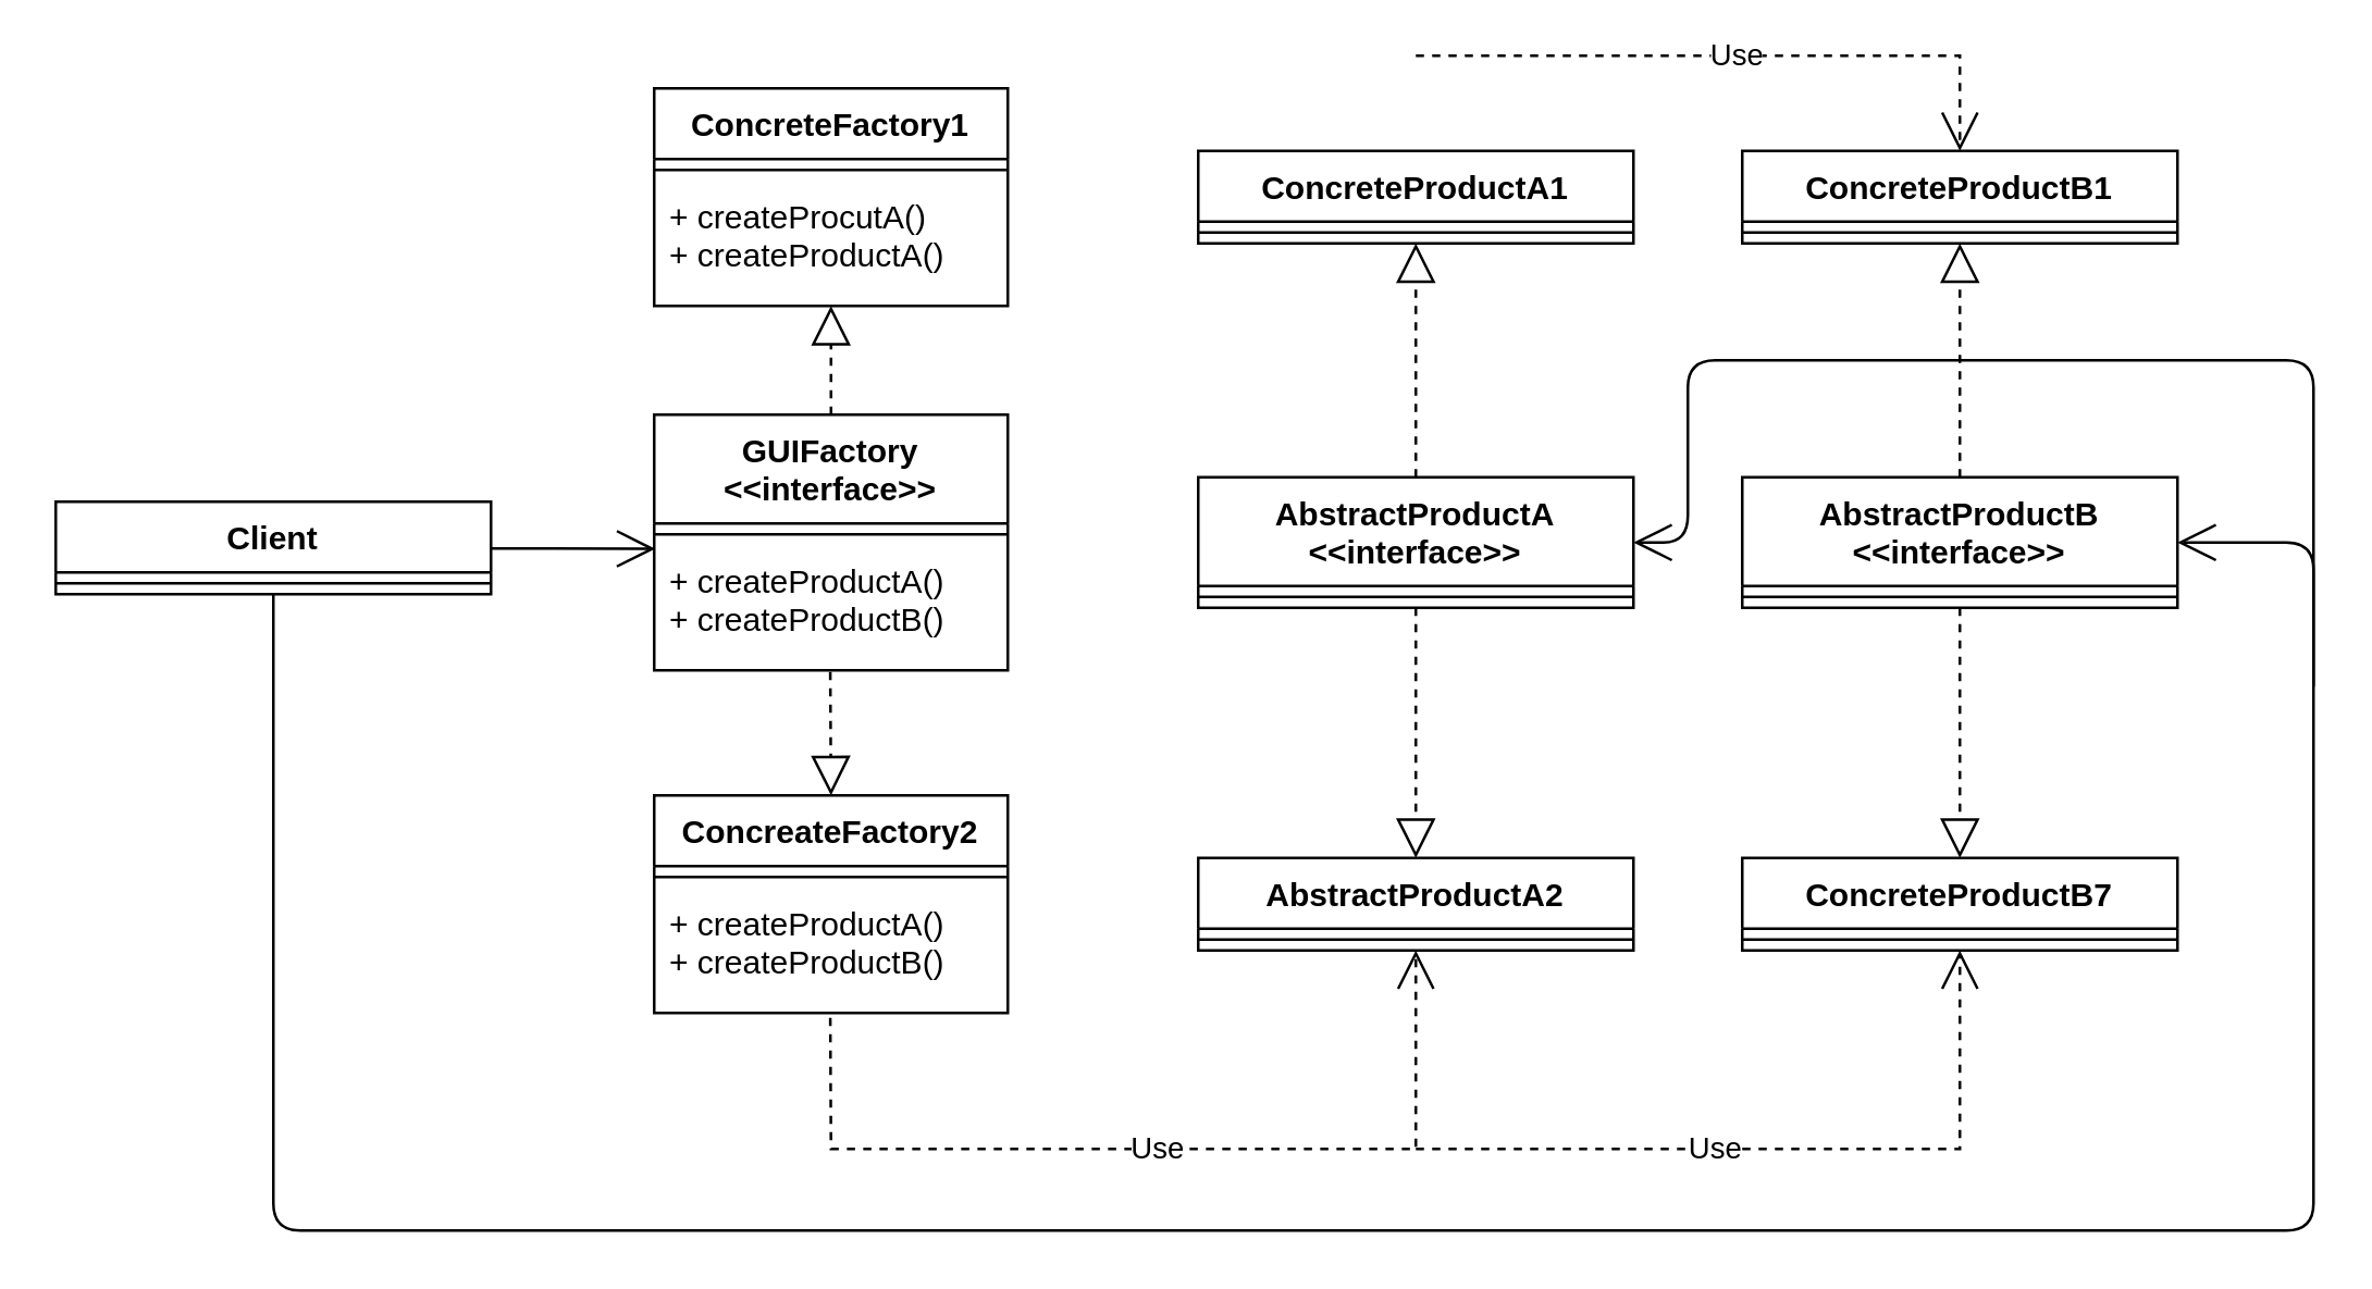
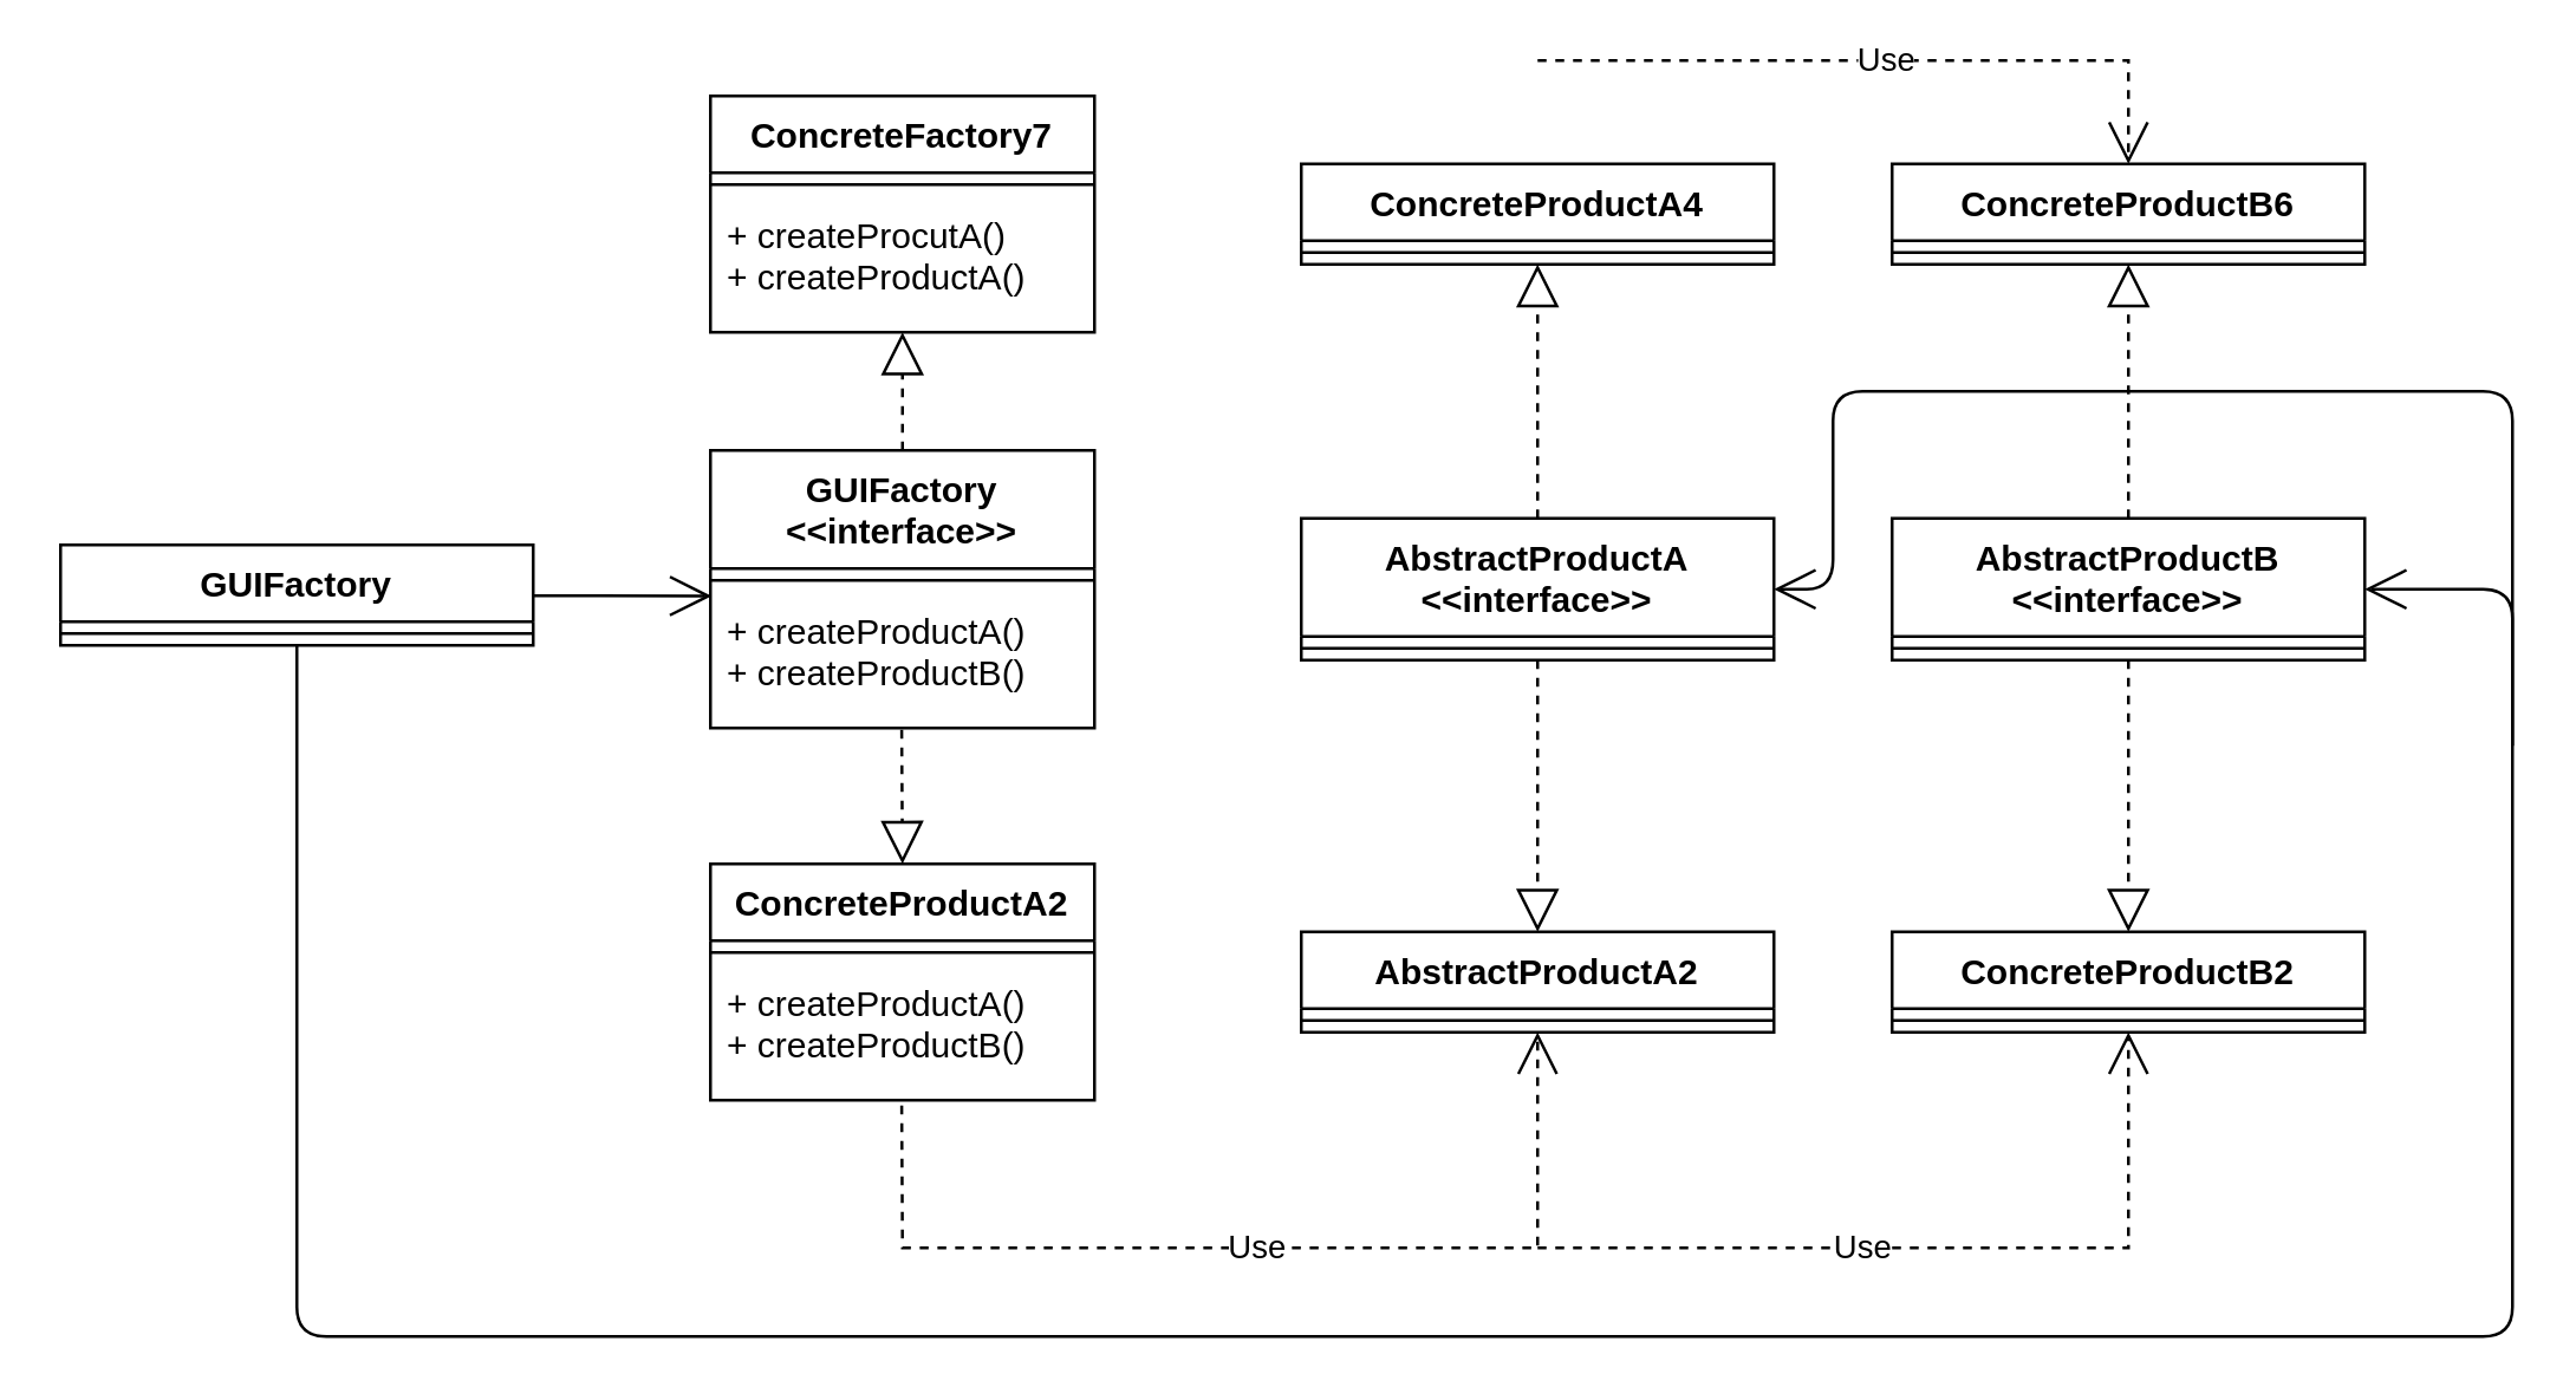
  <mxCell id="0" />
  <mxCell id="1" parent="0" />
  <mxCell id="2" value="GUIFactory&#10;&lt;&lt;interface&gt;&gt;&#10;" style="swimlane;fontStyle=1;align=center;verticalAlign=top;childLayout=stackLayout;horizontal=1;startSize=40;horizontalStack=0;resizeParent=1;resizeParentMax=0;resizeLast=0;collapsible=1;marginBottom=0;" vertex="1" parent="1"><mxGeometry x="240" y="152" width="130" height="94" as="geometry" /></mxCell>
  <mxCell id="3" value="" style="line;strokeWidth=1;fillColor=none;align=left;verticalAlign=middle;spacingTop=-1;spacingLeft=3;spacingRight=3;rotatable=0;labelPosition=right;points=[];portConstraint=eastwest;" vertex="1" parent="2"><mxGeometry y="40" width="130" height="8" as="geometry" /></mxCell>
  <mxCell id="4" value="+ createProductA()&#10;+ createProductB()&#10;" style="text;strokeColor=none;fillColor=none;align=left;verticalAlign=top;spacingLeft=4;spacingRight=4;overflow=hidden;rotatable=0;points=[[0,0.5],[1,0.5]];portConstraint=eastwest;" vertex="1" parent="2"><mxGeometry y="48" width="130" height="46" as="geometry" /></mxCell>
- <mxCell id="5" value="ConcreteFactory1" style="swimlane;fontStyle=1;align=center;verticalAlign=top;childLayout=stackLayout;horizontal=1;startSize=26;horizontalStack=0;resizeParent=1;resizeParentMax=0;resizeLast=0;collapsible=1;marginBottom=0;" vertex="1" parent="1"><mxGeometry x="240" y="32" width="130" height="80" as="geometry" /></mxCell>
+ <mxCell id="5" value="ConcreteFactory7" style="swimlane;fontStyle=1;align=center;verticalAlign=top;childLayout=stackLayout;horizontal=1;startSize=26;horizontalStack=0;resizeParent=1;resizeParentMax=0;resizeLast=0;collapsible=1;marginBottom=0;" vertex="1" parent="1"><mxGeometry x="240" y="32" width="130" height="80" as="geometry" /></mxCell>
  <mxCell id="6" value="" style="line;strokeWidth=1;fillColor=none;align=left;verticalAlign=middle;spacingTop=-1;spacingLeft=3;spacingRight=3;rotatable=0;labelPosition=right;points=[];portConstraint=eastwest;" vertex="1" parent="5"><mxGeometry y="26" width="130" height="8" as="geometry" /></mxCell>
  <mxCell id="7" value="+ createProcutA()&#10;+ createProductA()&#10;" style="text;strokeColor=none;fillColor=none;align=left;verticalAlign=top;spacingLeft=4;spacingRight=4;overflow=hidden;rotatable=0;points=[[0,0.5],[1,0.5]];portConstraint=eastwest;" vertex="1" parent="5"><mxGeometry y="34" width="130" height="46" as="geometry" /></mxCell>
- <mxCell id="8" value="ConcreateFactory2" style="swimlane;fontStyle=1;align=center;verticalAlign=top;childLayout=stackLayout;horizontal=1;startSize=26;horizontalStack=0;resizeParent=1;resizeParentMax=0;resizeLast=0;collapsible=1;marginBottom=0;" vertex="1" parent="1"><mxGeometry x="240" y="292" width="130" height="80" as="geometry" /></mxCell>
+ <mxCell id="8" value="ConcreteProductA2" style="swimlane;fontStyle=1;align=center;verticalAlign=top;childLayout=stackLayout;horizontal=1;startSize=26;horizontalStack=0;resizeParent=1;resizeParentMax=0;resizeLast=0;collapsible=1;marginBottom=0;" vertex="1" parent="1"><mxGeometry x="240" y="292" width="130" height="80" as="geometry" /></mxCell>
  <mxCell id="9" value="" style="line;strokeWidth=1;fillColor=none;align=left;verticalAlign=middle;spacingTop=-1;spacingLeft=3;spacingRight=3;rotatable=0;labelPosition=right;points=[];portConstraint=eastwest;" vertex="1" parent="8"><mxGeometry y="26" width="130" height="8" as="geometry" /></mxCell>
  <mxCell id="10" value="+ createProductA()&#10;+ createProductB()&#10;" style="text;strokeColor=none;fillColor=none;align=left;verticalAlign=top;spacingLeft=4;spacingRight=4;overflow=hidden;rotatable=0;points=[[0,0.5],[1,0.5]];portConstraint=eastwest;" vertex="1" parent="8"><mxGeometry y="34" width="130" height="46" as="geometry" /></mxCell>
  <mxCell id="11" value="" style="endArrow=block;dashed=1;endFill=0;endSize=12;html=1;exitX=0.5;exitY=0;exitDx=0;exitDy=0;entryX=0.5;entryY=1;entryDx=0;entryDy=0;" edge="1" parent="1" source="2" target="5"><mxGeometry width="160" relative="1" as="geometry"><mxPoint x="100" y="340" as="sourcePoint" /><mxPoint x="300" y="110" as="targetPoint" /></mxGeometry></mxCell>
  <mxCell id="12" value="" style="endArrow=block;dashed=1;endFill=0;endSize=12;html=1;exitX=0.498;exitY=1.014;exitDx=0;exitDy=0;exitPerimeter=0;entryX=0.5;entryY=0;entryDx=0;entryDy=0;" edge="1" parent="1" source="4" target="8"><mxGeometry width="160" relative="1" as="geometry"><mxPoint x="440" y="320" as="sourcePoint" /><mxPoint x="600" y="320" as="targetPoint" /></mxGeometry></mxCell>
  <mxCell id="13" value="AbstractProductA&#10;&lt;&lt;interface&gt;&gt;&#10;" style="swimlane;fontStyle=1;align=center;verticalAlign=top;childLayout=stackLayout;horizontal=1;startSize=40;horizontalStack=0;resizeParent=1;resizeParentMax=0;resizeLast=0;collapsible=1;marginBottom=0;" vertex="1" parent="1"><mxGeometry x="440" y="175" width="160" height="48" as="geometry" /></mxCell>
  <mxCell id="14" value="" style="line;strokeWidth=1;fillColor=none;align=left;verticalAlign=middle;spacingTop=-1;spacingLeft=3;spacingRight=3;rotatable=0;labelPosition=right;points=[];portConstraint=eastwest;" vertex="1" parent="13"><mxGeometry y="40" width="160" height="8" as="geometry" /></mxCell>
- <mxCell id="15" value="ConcreteProductA1" style="swimlane;fontStyle=1;align=center;verticalAlign=top;childLayout=stackLayout;horizontal=1;startSize=26;horizontalStack=0;resizeParent=1;resizeParentMax=0;resizeLast=0;collapsible=1;marginBottom=0;" vertex="1" parent="1"><mxGeometry x="440" y="55" width="160" height="34" as="geometry" /></mxCell>
+ <mxCell id="15" value="ConcreteProductA4" style="swimlane;fontStyle=1;align=center;verticalAlign=top;childLayout=stackLayout;horizontal=1;startSize=26;horizontalStack=0;resizeParent=1;resizeParentMax=0;resizeLast=0;collapsible=1;marginBottom=0;" vertex="1" parent="1"><mxGeometry x="440" y="55" width="160" height="34" as="geometry" /></mxCell>
  <mxCell id="16" value="" style="line;strokeWidth=1;fillColor=none;align=left;verticalAlign=middle;spacingTop=-1;spacingLeft=3;spacingRight=3;rotatable=0;labelPosition=right;points=[];portConstraint=eastwest;" vertex="1" parent="15"><mxGeometry y="26" width="160" height="8" as="geometry" /></mxCell>
  <mxCell id="17" value="AbstractProductA2" style="swimlane;fontStyle=1;align=center;verticalAlign=top;childLayout=stackLayout;horizontal=1;startSize=26;horizontalStack=0;resizeParent=1;resizeParentMax=0;resizeLast=0;collapsible=1;marginBottom=0;" vertex="1" parent="1"><mxGeometry x="440" y="315" width="160" height="34" as="geometry" /></mxCell>
  <mxCell id="18" value="" style="line;strokeWidth=1;fillColor=none;align=left;verticalAlign=middle;spacingTop=-1;spacingLeft=3;spacingRight=3;rotatable=0;labelPosition=right;points=[];portConstraint=eastwest;" vertex="1" parent="17"><mxGeometry y="26" width="160" height="8" as="geometry" /></mxCell>
  <mxCell id="19" value="" style="endArrow=block;dashed=1;endFill=0;endSize=12;html=1;exitX=0.5;exitY=0;exitDx=0;exitDy=0;" edge="1" parent="1" source="13" target="15"><mxGeometry width="160" relative="1" as="geometry"><mxPoint x="520" y="190" as="sourcePoint" /><mxPoint x="550" y="150" as="targetPoint" /></mxGeometry></mxCell>
  <mxCell id="20" value="" style="endArrow=block;dashed=1;endFill=0;endSize=12;html=1;entryX=0.5;entryY=0;entryDx=0;entryDy=0;exitX=0.5;exitY=1;exitDx=0;exitDy=0;" edge="1" parent="1" source="13" target="17"><mxGeometry width="160" relative="1" as="geometry"><mxPoint x="520" y="276" as="sourcePoint" /><mxPoint x="950" y="140" as="targetPoint" /></mxGeometry></mxCell>
  <mxCell id="21" value="AbstractProductB&#10;&lt;&lt;interface&gt;&gt;&#10;" style="swimlane;fontStyle=1;align=center;verticalAlign=top;childLayout=stackLayout;horizontal=1;startSize=40;horizontalStack=0;resizeParent=1;resizeParentMax=0;resizeLast=0;collapsible=1;marginBottom=0;" vertex="1" parent="1"><mxGeometry x="640" y="175" width="160" height="48" as="geometry" /></mxCell>
  <mxCell id="22" value="" style="line;strokeWidth=1;fillColor=none;align=left;verticalAlign=middle;spacingTop=-1;spacingLeft=3;spacingRight=3;rotatable=0;labelPosition=right;points=[];portConstraint=eastwest;" vertex="1" parent="21"><mxGeometry y="40" width="160" height="8" as="geometry" /></mxCell>
- <mxCell id="23" value="ConcreteProductB1" style="swimlane;fontStyle=1;align=center;verticalAlign=top;childLayout=stackLayout;horizontal=1;startSize=26;horizontalStack=0;resizeParent=1;resizeParentMax=0;resizeLast=0;collapsible=1;marginBottom=0;" vertex="1" parent="1"><mxGeometry x="640" y="55" width="160" height="34" as="geometry" /></mxCell>
+ <mxCell id="23" value="ConcreteProductB6" style="swimlane;fontStyle=1;align=center;verticalAlign=top;childLayout=stackLayout;horizontal=1;startSize=26;horizontalStack=0;resizeParent=1;resizeParentMax=0;resizeLast=0;collapsible=1;marginBottom=0;" vertex="1" parent="1"><mxGeometry x="640" y="55" width="160" height="34" as="geometry" /></mxCell>
  <mxCell id="24" value="" style="line;strokeWidth=1;fillColor=none;align=left;verticalAlign=middle;spacingTop=-1;spacingLeft=3;spacingRight=3;rotatable=0;labelPosition=right;points=[];portConstraint=eastwest;" vertex="1" parent="23"><mxGeometry y="26" width="160" height="8" as="geometry" /></mxCell>
- <mxCell id="25" value="ConcreteProductB7" style="swimlane;fontStyle=1;align=center;verticalAlign=top;childLayout=stackLayout;horizontal=1;startSize=26;horizontalStack=0;resizeParent=1;resizeParentMax=0;resizeLast=0;collapsible=1;marginBottom=0;" vertex="1" parent="1"><mxGeometry x="640" y="315" width="160" height="34" as="geometry" /></mxCell>
+ <mxCell id="25" value="ConcreteProductB2" style="swimlane;fontStyle=1;align=center;verticalAlign=top;childLayout=stackLayout;horizontal=1;startSize=26;horizontalStack=0;resizeParent=1;resizeParentMax=0;resizeLast=0;collapsible=1;marginBottom=0;" vertex="1" parent="1"><mxGeometry x="640" y="315" width="160" height="34" as="geometry" /></mxCell>
  <mxCell id="26" value="" style="line;strokeWidth=1;fillColor=none;align=left;verticalAlign=middle;spacingTop=-1;spacingLeft=3;spacingRight=3;rotatable=0;labelPosition=right;points=[];portConstraint=eastwest;" vertex="1" parent="25"><mxGeometry y="26" width="160" height="8" as="geometry" /></mxCell>
  <mxCell id="27" value="" style="endArrow=block;dashed=1;endFill=0;endSize=12;html=1;exitX=0.5;exitY=0;exitDx=0;exitDy=0;" edge="1" parent="1" source="21" target="23"><mxGeometry width="160" relative="1" as="geometry"><mxPoint x="450" y="382" as="sourcePoint" /><mxPoint x="610" y="382" as="targetPoint" /></mxGeometry></mxCell>
  <mxCell id="28" value="" style="endArrow=block;dashed=1;endFill=0;endSize=12;html=1;entryX=0.5;entryY=0;entryDx=0;entryDy=0;" edge="1" parent="1" source="21" target="25"><mxGeometry width="160" relative="1" as="geometry"><mxPoint x="790" y="362" as="sourcePoint" /><mxPoint x="950" y="362" as="targetPoint" /></mxGeometry></mxCell>
- <mxCell id="29" value="Client" style="swimlane;fontStyle=1;align=center;verticalAlign=top;childLayout=stackLayout;horizontal=1;startSize=26;horizontalStack=0;resizeParent=1;resizeParentMax=0;resizeLast=0;collapsible=1;marginBottom=0;" vertex="1" parent="1"><mxGeometry x="20" y="184" width="160" height="34" as="geometry" /></mxCell>
+ <mxCell id="29" value="GUIFactory" style="swimlane;fontStyle=1;align=center;verticalAlign=top;childLayout=stackLayout;horizontal=1;startSize=26;horizontalStack=0;resizeParent=1;resizeParentMax=0;resizeLast=0;collapsible=1;marginBottom=0;" vertex="1" parent="1"><mxGeometry x="20" y="184" width="160" height="34" as="geometry" /></mxCell>
  <mxCell id="30" value="" style="line;strokeWidth=1;fillColor=none;align=left;verticalAlign=middle;spacingTop=-1;spacingLeft=3;spacingRight=3;rotatable=0;labelPosition=right;points=[];portConstraint=eastwest;" vertex="1" parent="29"><mxGeometry y="26" width="160" height="8" as="geometry" /></mxCell>
  <mxCell id="31" value="" style="endArrow=open;endFill=1;endSize=12;html=1;entryX=0.003;entryY=0.029;entryDx=0;entryDy=0;entryPerimeter=0;" edge="1" parent="1" source="29" target="4"><mxGeometry width="160" relative="1" as="geometry"><mxPoint x="110" y="239.14" as="sourcePoint" /><mxPoint x="680" y="62" as="targetPoint" /></mxGeometry></mxCell>
  <mxCell id="32" value="Use" style="endArrow=open;endSize=12;dashed=1;html=1;strokeColor=default;rounded=0;exitX=0.498;exitY=1.04;exitDx=0;exitDy=0;exitPerimeter=0;" edge="1" parent="1" source="10"><mxGeometry width="160" relative="1" as="geometry"><mxPoint x="250" y="450" as="sourcePoint" /><mxPoint x="520" y="349" as="targetPoint" /><Array as="points"><mxPoint x="305" y="422" /><mxPoint x="520" y="422" /></Array><mxPoint as="offset" /></mxGeometry></mxCell>
  <mxCell id="33" value="Use" style="endArrow=open;endSize=12;dashed=1;html=1;strokeColor=default;jumpSize=6;rounded=0;entryX=0.5;entryY=1;entryDx=0;entryDy=0;" edge="1" parent="1" target="25"><mxGeometry x="-0.194" width="160" relative="1" as="geometry"><mxPoint x="520" y="422" as="sourcePoint" /><mxPoint x="730" y="352" as="targetPoint" /><Array as="points"><mxPoint x="720" y="422" /></Array><mxPoint as="offset" /></mxGeometry></mxCell>
  <mxCell id="34" value="Use" style="endArrow=open;endSize=12;dashed=1;html=1;strokeColor=default;entryX=0.5;entryY=0;entryDx=0;entryDy=0;rounded=0;" edge="1" parent="1" target="23"><mxGeometry width="160" relative="1" as="geometry"><mxPoint x="520" y="20" as="sourcePoint" /><mxPoint x="720" y="20" as="targetPoint" /><Array as="points"><mxPoint x="720" y="20" /></Array></mxGeometry></mxCell>
  <mxCell id="35" value="" style="endArrow=open;endFill=1;endSize=12;html=1;exitX=0.5;exitY=1;exitDx=0;exitDy=0;entryX=1;entryY=0.5;entryDx=0;entryDy=0;" edge="1" parent="1" source="29" target="21"><mxGeometry width="160" relative="1" as="geometry"><mxPoint x="69.68" y="258.042" as="sourcePoint" /><mxPoint x="860" y="232" as="targetPoint" /><Array as="points"><mxPoint x="100" y="452" /><mxPoint x="850" y="452" /><mxPoint x="850" y="199" /></Array></mxGeometry></mxCell>
  <mxCell id="36" value="" style="endArrow=open;endFill=1;endSize=12;html=1;entryX=1;entryY=0.5;entryDx=0;entryDy=0;" edge="1" parent="1" target="13"><mxGeometry width="160" relative="1" as="geometry"><mxPoint x="850" y="252" as="sourcePoint" /><mxPoint x="610" y="252" as="targetPoint" /><Array as="points"><mxPoint x="850" y="132" /><mxPoint x="620" y="132" /><mxPoint x="620" y="199" /></Array></mxGeometry></mxCell>
